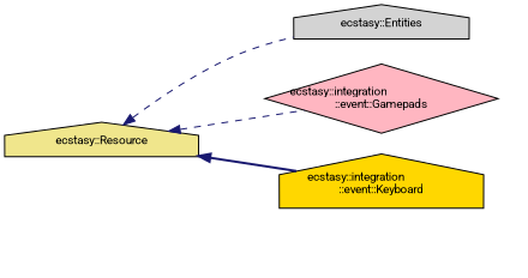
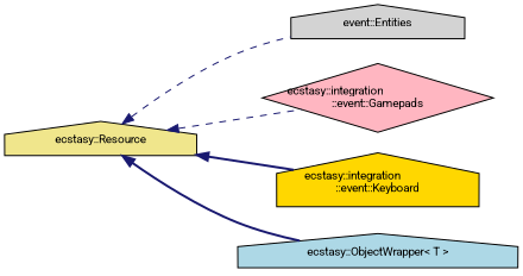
  digraph {
    fontname=Roboto
    rankdir=LR
    node [color=black fontname=Roboto fontsize=10 shape=house style=filled]
    edge [color=midnightblue dir=back fontname=Roboto fontsize=10 labelfontname=Helvetica labelfontsize=10 style=dashed]
    n1 [fillcolor=khaki height=0.2 label="ecstasy::Resource" width=0.4]
-   n2 [fillcolor=lightgrey height=0.2 label="ecstasy::Entities" width=0.4]
+   n2 [fillcolor=lightgrey height=0.2 label="event::Entities" width=0.4]
    n3 [fillcolor=lightpink height=0.2 label="ecstasy::integration\l::event::Gamepads" shape=diamond width=0.4]
    n4 [fillcolor=gold height=0.2 label="ecstasy::integration\l::event::Keyboard" width=0.4]
+   n5 [fillcolor=lightblue height=0.2 label="ecstasy::ObjectWrapper\< T \>" width=0.4]
    n1 -> n2
    n1 -> n3
    n1 -> n4 [style=bold]
+   n1 -> n5 [style=bold]
  }
